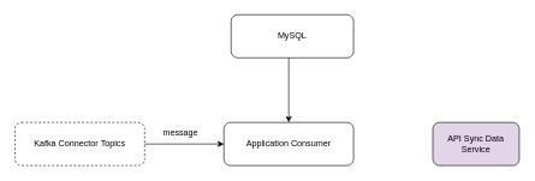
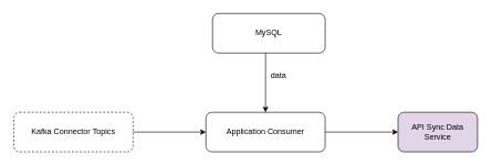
  <mxCell id="0" />
  <mxCell id="1" parent="0" />
  <mxCell id="2" value="Kafka Connector Topics" style="rounded=1;whiteSpace=wrap;html=1;dashed=1;" vertex="1" parent="1"><mxGeometry x="20" y="170" width="180" height="60" as="geometry" /></mxCell>
  <mxCell id="3" value="" style="endArrow=classic;html=1;rounded=0;exitX=1;exitY=0.5;exitDx=0;exitDy=0;" edge="1" parent="1" source="2"><mxGeometry width="50" height="50" relative="1" as="geometry"><mxPoint x="350" y="230" as="sourcePoint" /><mxPoint x="310" y="200" as="targetPoint" /></mxGeometry></mxCell>
  <mxCell id="4" value="Application Consumer" style="rounded=1;whiteSpace=wrap;html=1;" vertex="1" parent="1"><mxGeometry x="310" y="170" width="180" height="60" as="geometry" /></mxCell>
  <mxCell id="5" value="" style="endArrow=classic;html=1;rounded=0;" edge="1" parent="1" target="4"><mxGeometry width="50" height="50" relative="1" as="geometry"><mxPoint x="400" y="60" as="sourcePoint" /><mxPoint x="620" y="280" as="targetPoint" /></mxGeometry></mxCell>
  <mxCell id="6" value="MySQL" style="rounded=1;whiteSpace=wrap;html=1;" vertex="1" parent="1"><mxGeometry x="320" y="20" width="170" height="60" as="geometry" /></mxCell>
- <mxCell id="7" value="message" style="text;html=1;align=center;verticalAlign=middle;whiteSpace=wrap;rounded=0;" vertex="1" parent="1"><mxGeometry x="220" y="170" width="60" height="30" as="geometry" /></mxCell>
+ <mxCell id="8" value="data" style="text;html=1;align=center;verticalAlign=middle;whiteSpace=wrap;rounded=0;" vertex="1" parent="1"><mxGeometry x="390" y="100" width="60" height="30" as="geometry" /></mxCell>
+ <mxCell id="9" value="" style="endArrow=classic;html=1;rounded=0;exitX=1;exitY=0.5;exitDx=0;exitDy=0;" edge="1" parent="1" source="4" target="10"><mxGeometry width="50" height="50" relative="1" as="geometry"><mxPoint x="350" y="230" as="sourcePoint" /><mxPoint x="400" y="180" as="targetPoint" /></mxGeometry></mxCell>
  <mxCell id="10" value="API Sync Data&lt;div&gt;Service&lt;/div&gt;" style="rounded=1;whiteSpace=wrap;html=1;fillColor=#e1d5e7;" vertex="1" parent="1"><mxGeometry x="600" y="170" width="120" height="60" as="geometry" /></mxCell>
